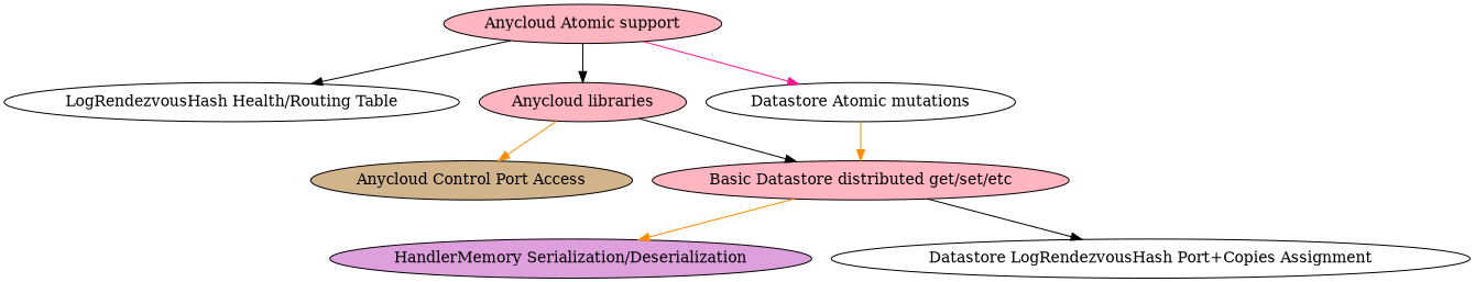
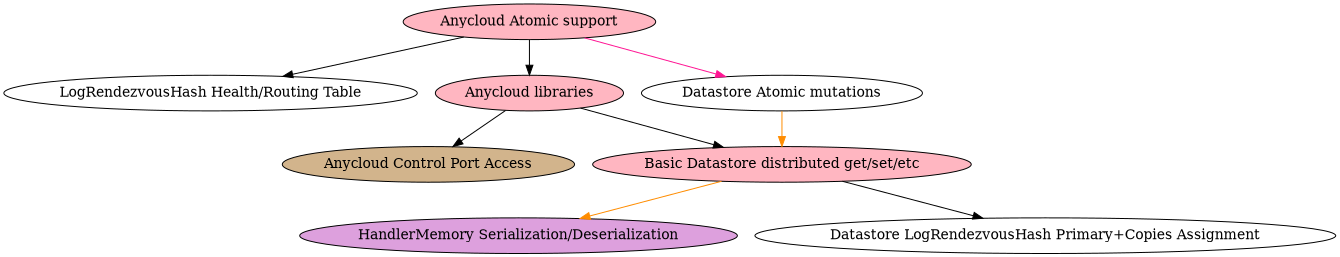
  digraph {
    node [fillcolor=white style=filled]
    edge [color=black]
    n1 [fillcolor=plum label="HandlerMemory Serialization/Deserialization"]
    n2 [label="LogRendezvousHash Health/Routing Table"]
-   n3 [label="Datastore LogRendezvousHash Port+Copies Assignment"]
+   n3 [label="Datastore LogRendezvousHash Primary+Copies Assignment"]
    n4 [fillcolor=tan label="Anycloud Control Port Access"]
    n5 [fillcolor=lightpink label="Basic Datastore distributed get/set/etc"]
    n6 [fillcolor=lightpink label="Anycloud libraries"]
    n7 [label="Datastore Atomic mutations"]
    n8 [fillcolor=lightpink label="Anycloud Atomic support"]
    n5 -> n1 [color=darkorange]
    n5 -> n3
-   n6 -> n4 [color=darkorange]
+   n6 -> n4
    n6 -> n5
    n7 -> n5 [color=darkorange]
    n8 -> n2
    n8 -> n6
    n8 -> n7 [color=deeppink]
  }
